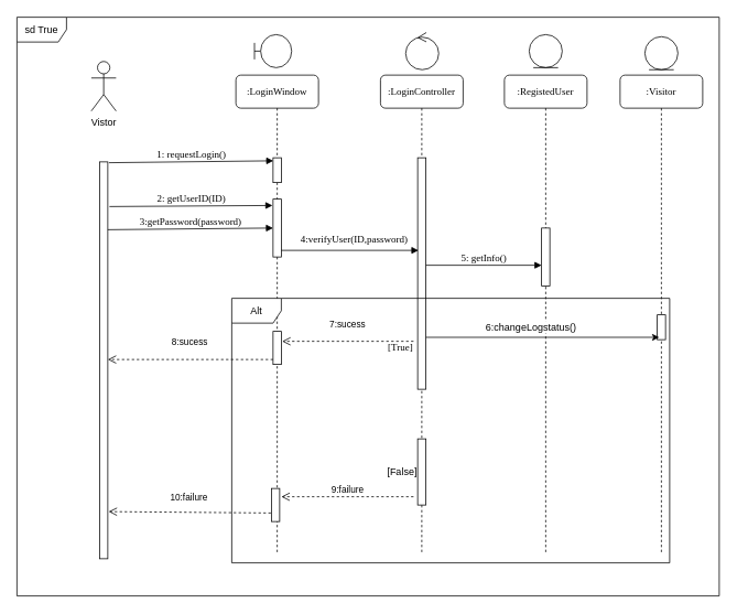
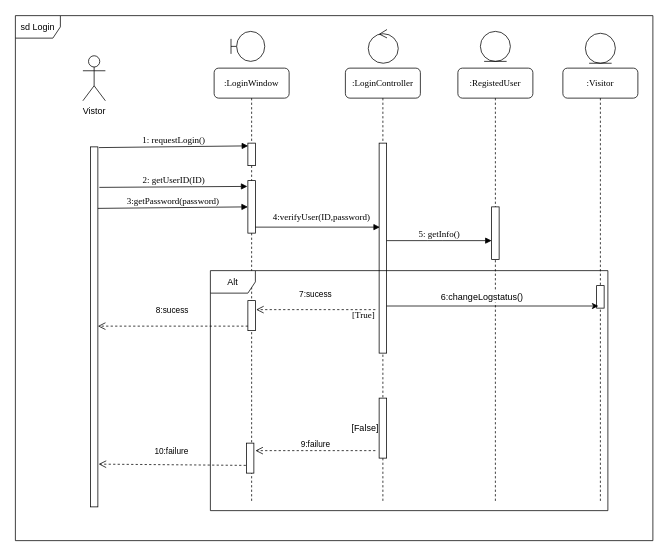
  <mxCell id="0" />
  <mxCell id="1" parent="0" />
  <mxCell id="2" value=":LoginController" style="shape=umlLifeline;perimeter=lifelinePerimeter;whiteSpace=wrap;html=1;container=1;collapsible=0;recursiveResize=0;outlineConnect=0;rounded=1;shadow=0;comic=0;labelBackgroundColor=none;strokeColor=#000000;strokeWidth=1;fillColor=#FFFFFF;fontFamily=Verdana;fontSize=12;fontColor=#000000;align=center;" parent="1" vertex="1"><mxGeometry x="460" y="90" width="100" height="580" as="geometry" /></mxCell>
  <mxCell id="3" value="[True]" style="html=1;points=[];perimeter=orthogonalPerimeter;rounded=0;shadow=0;comic=0;labelBackgroundColor=none;strokeColor=#000000;strokeWidth=1;fillColor=#FFFFFF;fontFamily=Verdana;fontSize=12;fontColor=#000000;align=center;spacingTop=180;spacingLeft=-53;" parent="2" vertex="1"><mxGeometry x="45" y="100" width="10" height="280" as="geometry" /></mxCell>
  <mxCell id="4" value="[False]" style="html=1;points=[];perimeter=orthogonalPerimeter;spacingRight=49;" vertex="1" parent="2"><mxGeometry x="45" y="440" width="10" height="80" as="geometry" /></mxCell>
  <mxCell id="5" value=":RegistedUser" style="shape=umlLifeline;perimeter=lifelinePerimeter;whiteSpace=wrap;html=1;container=1;collapsible=0;recursiveResize=0;outlineConnect=0;rounded=1;shadow=0;comic=0;labelBackgroundColor=none;strokeColor=#000000;strokeWidth=1;fillColor=#FFFFFF;fontFamily=Verdana;fontSize=12;fontColor=#000000;align=center;" parent="1" vertex="1"><mxGeometry x="610" y="90" width="100" height="580" as="geometry" /></mxCell>
  <mxCell id="6" value="" style="html=1;points=[];perimeter=orthogonalPerimeter;rounded=0;shadow=0;comic=0;labelBackgroundColor=none;strokeColor=#000000;strokeWidth=1;fillColor=#FFFFFF;fontFamily=Verdana;fontSize=12;fontColor=#000000;align=center;" parent="5" vertex="1"><mxGeometry x="45" y="185" width="10" height="70" as="geometry" /></mxCell>
  <mxCell id="7" value=":Visitor" style="shape=umlLifeline;perimeter=lifelinePerimeter;whiteSpace=wrap;html=1;container=1;collapsible=0;recursiveResize=0;outlineConnect=0;rounded=1;shadow=0;comic=0;labelBackgroundColor=none;strokeColor=#000000;strokeWidth=1;fillColor=#FFFFFF;fontFamily=Verdana;fontSize=12;fontColor=#000000;align=center;" parent="1" vertex="1"><mxGeometry x="750" y="90" width="100" height="580" as="geometry" /></mxCell>
  <mxCell id="8" value=":LoginWindow" style="shape=umlLifeline;perimeter=lifelinePerimeter;whiteSpace=wrap;html=1;container=1;collapsible=0;recursiveResize=0;outlineConnect=0;rounded=1;shadow=0;comic=0;labelBackgroundColor=none;strokeColor=#000000;strokeWidth=1;fillColor=#FFFFFF;fontFamily=Verdana;fontSize=12;fontColor=#000000;align=center;" parent="1" vertex="1"><mxGeometry x="285" y="90" width="100" height="580" as="geometry" /></mxCell>
  <mxCell id="9" value="" style="html=1;points=[];perimeter=orthogonalPerimeter;rounded=0;shadow=0;comic=0;labelBackgroundColor=none;strokeColor=#000000;strokeWidth=1;fillColor=#FFFFFF;fontFamily=Verdana;fontSize=12;fontColor=#000000;align=center;" parent="8" vertex="1"><mxGeometry x="45" y="100" width="10" height="30" as="geometry" /></mxCell>
  <mxCell id="10" value="" style="html=1;points=[];perimeter=orthogonalPerimeter;rotation=0;" vertex="1" parent="8"><mxGeometry x="45" y="150" width="10" height="70" as="geometry" /></mxCell>
  <mxCell id="11" value="" style="html=1;points=[];perimeter=orthogonalPerimeter;" vertex="1" parent="8"><mxGeometry x="45" y="310" width="10" height="40" as="geometry" /></mxCell>
  <mxCell id="12" value="" style="html=1;points=[];perimeter=orthogonalPerimeter;" vertex="1" parent="8"><mxGeometry x="43" y="500" width="10" height="40" as="geometry" /></mxCell>
  <mxCell id="13" value="9:failure" style="html=1;verticalAlign=bottom;endArrow=open;dashed=1;endSize=8;" edge="1" parent="8"><mxGeometry relative="1" as="geometry"><mxPoint x="215" y="510" as="sourcePoint" /><mxPoint x="55" y="510" as="targetPoint" /></mxGeometry></mxCell>
  <mxCell id="14" value="" style="html=1;points=[];perimeter=orthogonalPerimeter;rounded=0;shadow=0;comic=0;labelBackgroundColor=none;strokeColor=#000000;strokeWidth=1;fillColor=#FFFFFF;fontFamily=Verdana;fontSize=12;fontColor=#000000;align=center;" parent="1" vertex="1"><mxGeometry x="795" y="380" width="10" height="30" as="geometry" /></mxCell>
  <mxCell id="15" value="4:verifyUser(ID,password)" style="html=1;verticalAlign=bottom;endArrow=block;labelBackgroundColor=none;fontFamily=Verdana;fontSize=12;elbow=vertical;" parent="1" edge="1"><mxGeometry x="0.06" y="4" relative="1" as="geometry"><mxPoint x="340" y="302" as="sourcePoint" /><mxPoint x="506" y="302" as="targetPoint" /><mxPoint as="offset" /></mxGeometry></mxCell>
  <mxCell id="16" value="5: getInfo()" style="html=1;verticalAlign=bottom;endArrow=block;labelBackgroundColor=none;fontFamily=Verdana;fontSize=12;elbow=vertical;" parent="1" source="3" target="6" edge="1"><mxGeometry relative="1" as="geometry"><mxPoint x="580" y="210" as="sourcePoint" /><mxPoint x="654" y="370" as="targetPoint" /><Array as="points"><mxPoint x="580" y="320" /></Array></mxGeometry></mxCell>
  <mxCell id="17" value="Vistor" style="shape=umlActor;verticalLabelPosition=bottom;labelBackgroundColor=#ffffff;verticalAlign=top;html=1;fontStyle=0" vertex="1" parent="1"><mxGeometry x="110" y="73.5" width="30" height="60" as="geometry" /></mxCell>
  <mxCell id="18" value="" style="html=1;points=[];perimeter=orthogonalPerimeter;" vertex="1" parent="1"><mxGeometry x="120" y="195" width="10" height="480" as="geometry" /></mxCell>
  <mxCell id="19" value="1: requestLogin()" style="html=1;verticalAlign=bottom;endArrow=block;labelBackgroundColor=none;fontFamily=Verdana;fontSize=12;elbow=vertical;exitX=1.133;exitY=0.002;exitDx=0;exitDy=0;exitPerimeter=0;entryX=0.033;entryY=0.122;entryDx=0;entryDy=0;entryPerimeter=0;" edge="1" parent="1" source="18" target="9"><mxGeometry relative="1" as="geometry"><mxPoint x="225" y="190" as="sourcePoint" /><mxPoint x="330" y="188" as="targetPoint" /></mxGeometry></mxCell>
  <mxCell id="20" value="2: getUserID(ID)" style="html=1;verticalAlign=bottom;endArrow=block;labelBackgroundColor=none;fontFamily=Verdana;fontSize=12;elbow=vertical;entryX=-0.067;entryY=0.11;entryDx=0;entryDy=0;entryPerimeter=0;" edge="1" parent="1" target="10"><mxGeometry relative="1" as="geometry"><mxPoint x="132" y="249" as="sourcePoint" /><mxPoint x="330" y="250" as="targetPoint" /></mxGeometry></mxCell>
  <mxCell id="21" value="3:getPassword(password)" style="html=1;verticalAlign=bottom;endArrow=block;labelBackgroundColor=none;fontFamily=Verdana;fontSize=12;elbow=vertical;" edge="1" parent="1"><mxGeometry relative="1" as="geometry"><mxPoint x="130" y="277" as="sourcePoint" /><mxPoint x="330" y="275" as="targetPoint" /></mxGeometry></mxCell>
  <mxCell id="22" value="" style="shape=umlBoundary;whiteSpace=wrap;html=1;aspect=fixed;" vertex="1" parent="1"><mxGeometry x="307.5" y="41" width="45" height="40" as="geometry" /></mxCell>
  <mxCell id="23" value="" style="ellipse;shape=umlControl;whiteSpace=wrap;html=1;" vertex="1" parent="1"><mxGeometry x="490.5" y="38.5" width="40" height="45" as="geometry" /></mxCell>
  <mxCell id="24" value="" style="ellipse;shape=umlEntity;whiteSpace=wrap;html=1;" vertex="1" parent="1"><mxGeometry x="640" y="41" width="40" height="40" as="geometry" /></mxCell>
  <mxCell id="25" value="" style="ellipse;shape=umlEntity;whiteSpace=wrap;html=1;" vertex="1" parent="1"><mxGeometry x="780" y="43.5" width="40" height="40" as="geometry" /></mxCell>
  <mxCell id="26" value="7:sucess" style="html=1;verticalAlign=bottom;endArrow=open;dashed=1;endSize=8;" edge="1" parent="1"><mxGeometry x="0.006" y="-12" relative="1" as="geometry"><mxPoint x="500" y="412" as="sourcePoint" /><mxPoint x="341" y="412" as="targetPoint" /><Array as="points"><mxPoint x="420" y="412" /></Array><mxPoint as="offset" /></mxGeometry></mxCell>
  <mxCell id="27" value="8:sucess" style="html=1;verticalAlign=bottom;endArrow=open;dashed=1;endSize=8;" edge="1" parent="1" target="18"><mxGeometry x="0.006" y="-12" relative="1" as="geometry"><mxPoint x="330" y="434" as="sourcePoint" /><mxPoint x="171" y="434" as="targetPoint" /><Array as="points"><mxPoint x="250" y="434" /></Array><mxPoint as="offset" /></mxGeometry></mxCell>
  <mxCell id="28" value="10:failure" style="html=1;verticalAlign=bottom;endArrow=open;dashed=1;endSize=8;exitX=-0.067;exitY=0.742;exitDx=0;exitDy=0;exitPerimeter=0;" edge="1" parent="1" source="12"><mxGeometry x="0.006" y="-9" relative="1" as="geometry"><mxPoint x="320" y="618" as="sourcePoint" /><mxPoint x="131" y="618" as="targetPoint" /><mxPoint as="offset" /></mxGeometry></mxCell>
  <mxCell id="29" style="edgeStyle=none;rounded=0;orthogonalLoop=1;jettySize=auto;html=1;entryX=0.233;entryY=0.906;entryDx=0;entryDy=0;entryPerimeter=0;" edge="1" parent="1" source="3" target="14"><mxGeometry relative="1" as="geometry" /></mxCell>
  <mxCell id="30" value="6:changeLogstatus()" style="text;html=1;resizable=0;points=[];align=center;verticalAlign=middle;labelBackgroundColor=#ffffff;" vertex="1" connectable="0" parent="29"><mxGeometry x="-0.125" y="-1" relative="1" as="geometry"><mxPoint x="2" y="-14" as="offset" /></mxGeometry></mxCell>
  <mxCell id="31" value="Alt" style="shape=umlFrame;whiteSpace=wrap;html=1;" vertex="1" parent="1"><mxGeometry x="280" y="360" width="530" height="320" as="geometry" /></mxCell>
- <mxCell id="32" value="sd True" style="shape=umlFrame;whiteSpace=wrap;html=1;" vertex="1" parent="1"><mxGeometry x="20" y="20" width="850" height="700" as="geometry" /></mxCell>
+ <mxCell id="32" value="sd Login" style="shape=umlFrame;whiteSpace=wrap;html=1;" vertex="1" parent="1"><mxGeometry x="20" y="20" width="850" height="700" as="geometry" /></mxCell>
